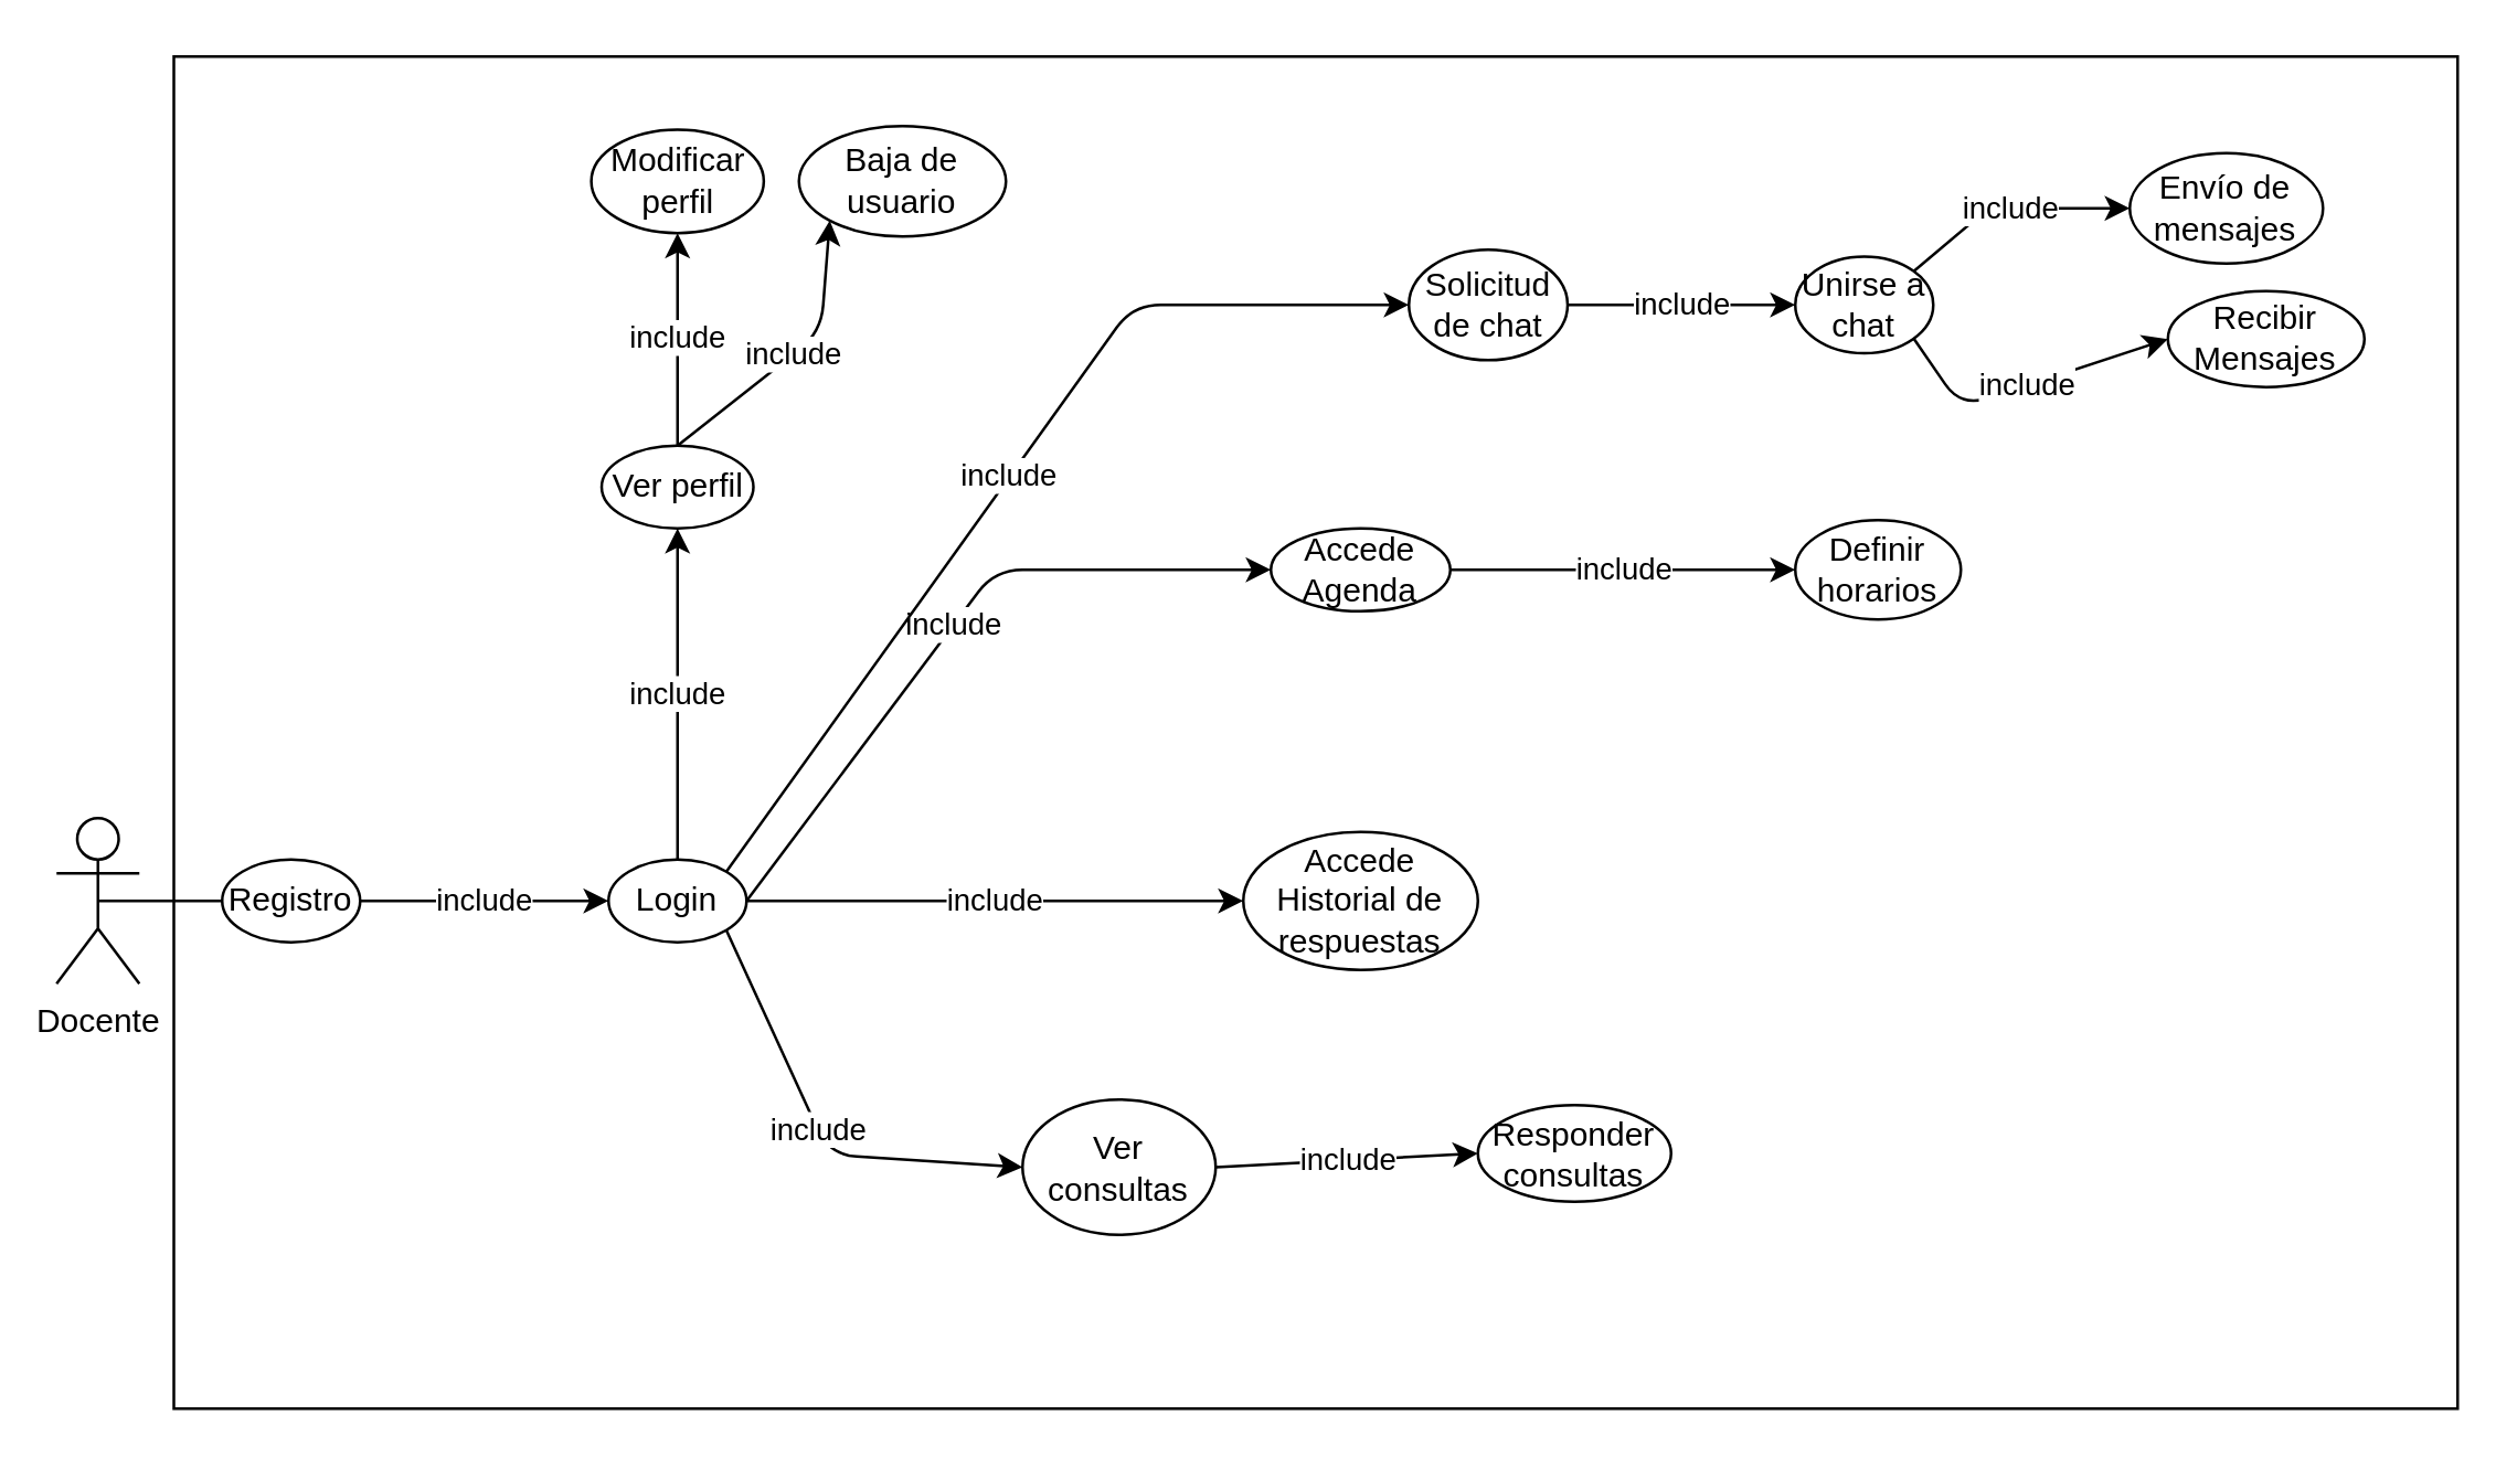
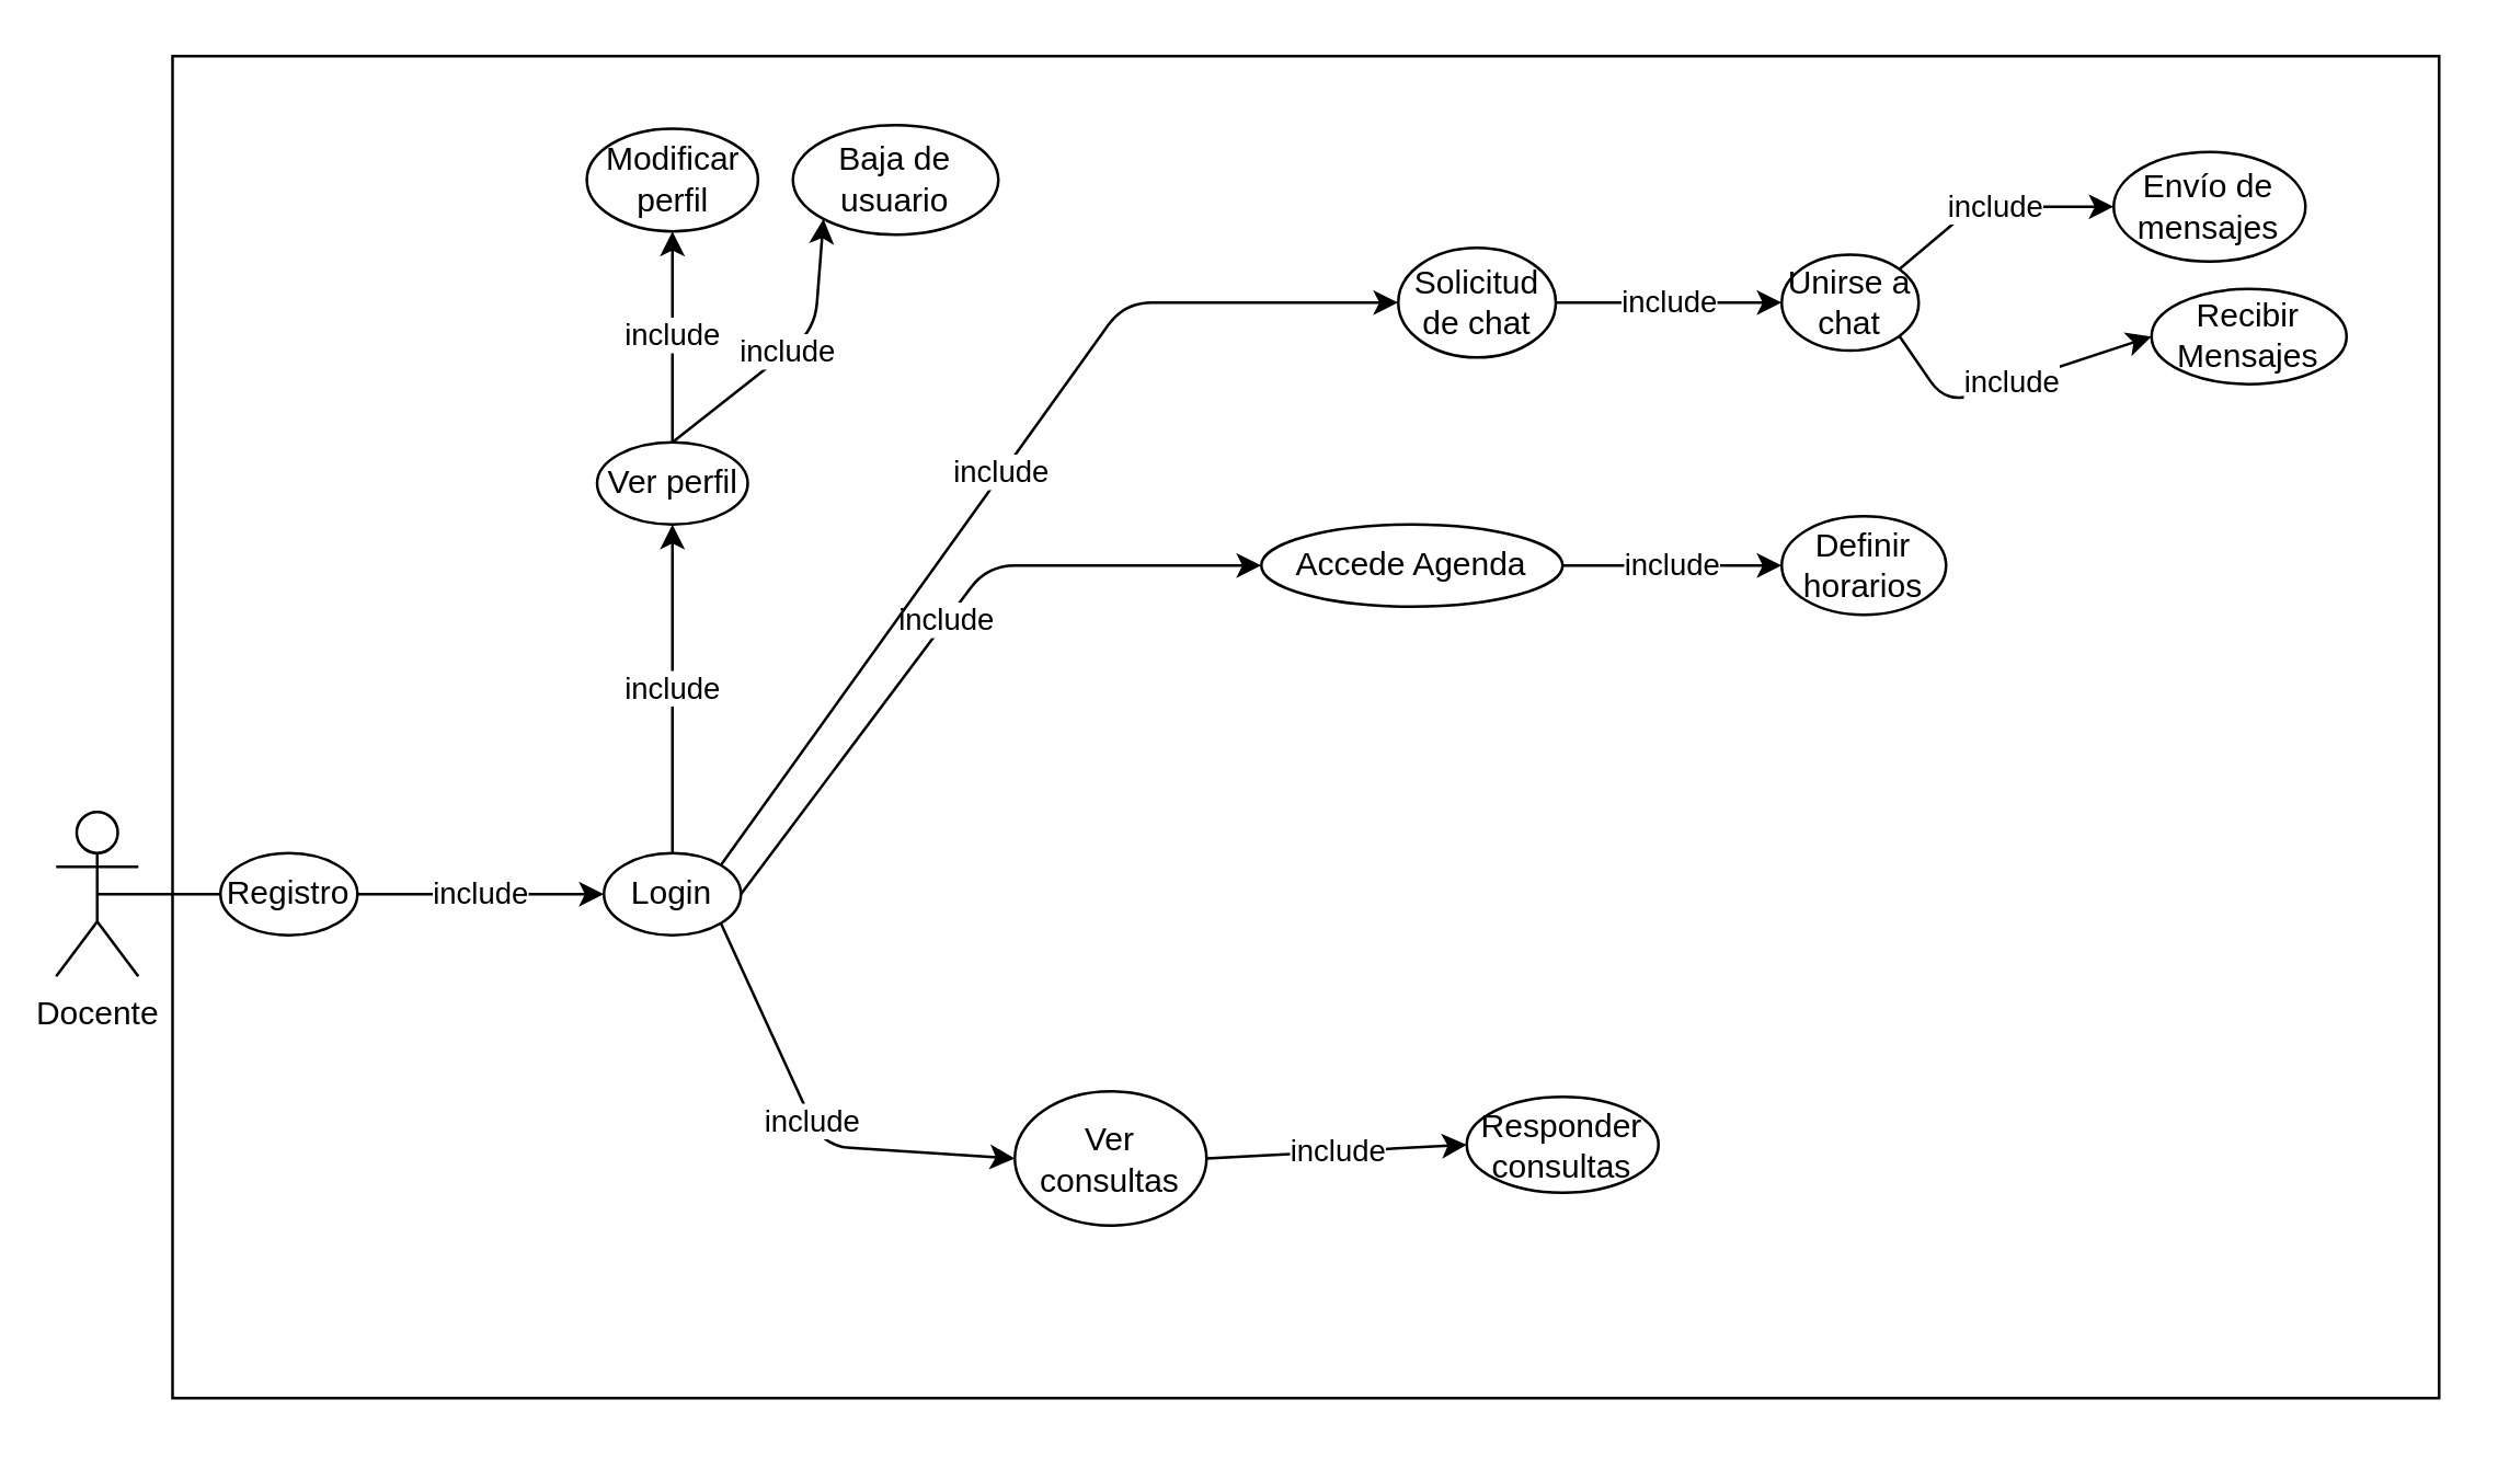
  <mxCell id="0" />
  <mxCell id="1" parent="0" />
  <mxCell id="2" value="Docente" style="shape=umlActor;verticalLabelPosition=bottom;verticalAlign=top;html=1;outlineConnect=0;" parent="1" vertex="1"><mxGeometry x="20" y="296" width="30" height="60" as="geometry" /></mxCell>
  <mxCell id="3" value="" style="whiteSpace=wrap;html=1;" parent="1" vertex="1"><mxGeometry x="62.5" y="20" width="827.5" height="490" as="geometry" /></mxCell>
  <mxCell id="4" value="Registro" style="ellipse;whiteSpace=wrap;html=1;" parent="1" vertex="1"><mxGeometry x="80" y="311" width="50" height="30" as="geometry" /></mxCell>
  <mxCell id="5" value="Ver perfil" style="ellipse;whiteSpace=wrap;html=1;" parent="1" vertex="1"><mxGeometry x="217.5" y="161" width="55" height="30" as="geometry" /></mxCell>
  <mxCell id="6" value="Baja de usuario" style="ellipse;whiteSpace=wrap;html=1;" parent="1" vertex="1"><mxGeometry x="289" y="45.21" width="75" height="40" as="geometry" /></mxCell>
  <mxCell id="7" value="Login" style="ellipse;whiteSpace=wrap;html=1;" parent="1" vertex="1"><mxGeometry x="220" y="311" width="50" height="30" as="geometry" /></mxCell>
  <mxCell id="8" value="include" style="endArrow=classic;html=1;exitX=1;exitY=0.5;exitDx=0;exitDy=0;entryX=0;entryY=0.5;entryDx=0;entryDy=0;" parent="1" source="4" target="7" edge="1"><mxGeometry width="50" height="50" relative="1" as="geometry"><mxPoint x="370" y="531" as="sourcePoint" /><mxPoint x="420" y="481" as="targetPoint" /></mxGeometry></mxCell>
  <mxCell id="9" value="" style="endArrow=none;html=1;exitX=0.5;exitY=0.5;exitDx=0;exitDy=0;exitPerimeter=0;entryX=0;entryY=0.5;entryDx=0;entryDy=0;endFill=0;" parent="1" source="2" target="4" edge="1"><mxGeometry width="50" height="50" relative="1" as="geometry"><mxPoint x="670" y="521" as="sourcePoint" /><mxPoint x="720" y="471" as="targetPoint" /></mxGeometry></mxCell>
  <mxCell id="10" value="Ver consultas" style="ellipse;whiteSpace=wrap;html=1;" parent="1" vertex="1"><mxGeometry x="370" y="398" width="70" height="49" as="geometry" /></mxCell>
  <mxCell id="11" value="Modificar perfil" style="ellipse;whiteSpace=wrap;html=1;" parent="1" vertex="1"><mxGeometry x="213.75" y="46.46" width="62.5" height="37.5" as="geometry" /></mxCell>
  <mxCell id="12" value="include" style="endArrow=classic;html=1;exitX=1;exitY=1;exitDx=0;exitDy=0;entryX=0;entryY=0.5;entryDx=0;entryDy=0;" parent="1" source="7" target="10" edge="1"><mxGeometry width="50" height="50" relative="1" as="geometry"><mxPoint x="255" y="351" as="sourcePoint" /><mxPoint x="255" y="531" as="targetPoint" /><Array as="points"><mxPoint x="300" y="418" /></Array></mxGeometry></mxCell>
  <mxCell id="13" value="Solicitud de chat" style="ellipse;whiteSpace=wrap;html=1;" parent="1" vertex="1"><mxGeometry x="510" y="90" width="57.5" height="40" as="geometry" /></mxCell>
  <mxCell id="14" value="Unirse a chat" style="ellipse;whiteSpace=wrap;html=1;" parent="1" vertex="1"><mxGeometry x="650" y="92.5" width="50" height="35" as="geometry" /></mxCell>
  <mxCell id="15" value="Responder consultas" style="ellipse;whiteSpace=wrap;html=1;" parent="1" vertex="1"><mxGeometry x="535" y="400" width="70" height="35" as="geometry" /></mxCell>
  <mxCell id="16" value="include" style="endArrow=classic;html=1;exitX=1;exitY=0.5;exitDx=0;exitDy=0;entryX=0;entryY=0.5;entryDx=0;entryDy=0;" parent="1" source="10" target="15" edge="1"><mxGeometry width="50" height="50" relative="1" as="geometry"><mxPoint x="643.284" y="411.858" as="sourcePoint" /><mxPoint x="536.72" y="481" as="targetPoint" /><Array as="points" /></mxGeometry></mxCell>
  <mxCell id="17" value="include" style="endArrow=classic;html=1;entryX=0;entryY=0.5;entryDx=0;entryDy=0;exitX=1;exitY=0.5;exitDx=0;exitDy=0;" parent="1" source="13" target="14" edge="1"><mxGeometry width="50" height="50" relative="1" as="geometry"><mxPoint x="670.5" y="-96.5" as="sourcePoint" /><mxPoint x="895" y="-46.5" as="targetPoint" /><Array as="points" /></mxGeometry></mxCell>
  <mxCell id="18" value="include" style="endArrow=classic;html=1;exitX=1;exitY=0;exitDx=0;exitDy=0;entryX=0;entryY=0.5;entryDx=0;entryDy=0;" parent="1" source="14" target="19" edge="1"><mxGeometry width="50" height="50" relative="1" as="geometry"><mxPoint x="1007.5" y="263.5" as="sourcePoint" /><mxPoint x="797.5" y="72.07" as="targetPoint" /><Array as="points"><mxPoint x="720" y="75" /></Array></mxGeometry></mxCell>
  <mxCell id="19" value="Envío de mensajes" style="ellipse;whiteSpace=wrap;html=1;" parent="1" vertex="1"><mxGeometry x="771.21" y="55" width="70" height="40" as="geometry" /></mxCell>
  <mxCell id="20" value="Recibir Mensajes" style="ellipse;whiteSpace=wrap;html=1;" parent="1" vertex="1"><mxGeometry x="785" y="105" width="71.21" height="34.75" as="geometry" /></mxCell>
  <mxCell id="21" value="include" style="endArrow=classic;html=1;exitX=1;exitY=1;exitDx=0;exitDy=0;entryX=0;entryY=0.5;entryDx=0;entryDy=0;" parent="1" source="14" target="20" edge="1"><mxGeometry width="50" height="50" relative="1" as="geometry"><mxPoint x="827.5" y="92.07" as="sourcePoint" /><mxPoint x="1006.29" y="379.82" as="targetPoint" /><Array as="points"><mxPoint x="710" y="147" /></Array></mxGeometry></mxCell>
- <mxCell id="22" value="Accede Agenda" style="ellipse;whiteSpace=wrap;html=1;" parent="1" vertex="1"><mxGeometry x="460" y="191" width="65" height="30" as="geometry" /></mxCell>
- <mxCell id="23" value="Accede Historial de respuestas" style="ellipse;whiteSpace=wrap;html=1;" parent="1" vertex="1"><mxGeometry x="450" y="301" width="85" height="50" as="geometry" /></mxCell>
+ <mxCell id="22" value="Accede Agenda" style="ellipse;whiteSpace=wrap;html=1;" parent="1" vertex="1"><mxGeometry x="460" y="191" width="110" height="30" as="geometry" /></mxCell>
  <mxCell id="24" value="Definir horarios" style="ellipse;whiteSpace=wrap;html=1;" parent="1" vertex="1"><mxGeometry x="650" y="188.03" width="60" height="35.95" as="geometry" /></mxCell>
  <mxCell id="25" value="include" style="endArrow=classic;html=1;exitX=1;exitY=0.5;exitDx=0;exitDy=0;entryX=0;entryY=0.5;entryDx=0;entryDy=0;" parent="1" source="22" target="24" edge="1"><mxGeometry width="50" height="50" relative="1" as="geometry"><mxPoint x="670" y="137.55" as="sourcePoint" /><mxPoint x="740" y="327.55" as="targetPoint" /><Array as="points" /></mxGeometry></mxCell>
  <mxCell id="26" value="include" style="endArrow=classic;html=1;exitX=0.5;exitY=0;exitDx=0;exitDy=0;entryX=0.5;entryY=1;entryDx=0;entryDy=0;" parent="1" source="5" target="11" edge="1"><mxGeometry width="50" height="50" relative="1" as="geometry"><mxPoint x="140" y="336" as="sourcePoint" /><mxPoint x="230" y="336" as="targetPoint" /></mxGeometry></mxCell>
  <mxCell id="27" value="include" style="endArrow=classic;html=1;exitX=0.5;exitY=0;exitDx=0;exitDy=0;entryX=0;entryY=1;entryDx=0;entryDy=0;" parent="1" source="5" target="6" edge="1"><mxGeometry width="50" height="50" relative="1" as="geometry"><mxPoint x="150" y="346" as="sourcePoint" /><mxPoint x="240" y="346" as="targetPoint" /><Array as="points"><mxPoint x="297" y="120" /></Array></mxGeometry></mxCell>
  <mxCell id="28" value="include" style="endArrow=classic;html=1;exitX=0.5;exitY=0;exitDx=0;exitDy=0;entryX=0.5;entryY=1;entryDx=0;entryDy=0;" parent="1" source="7" target="5" edge="1"><mxGeometry width="50" height="50" relative="1" as="geometry"><mxPoint x="160" y="356" as="sourcePoint" /><mxPoint x="250" y="356" as="targetPoint" /></mxGeometry></mxCell>
  <mxCell id="29" value="include" style="endArrow=classic;html=1;exitX=1;exitY=0.5;exitDx=0;exitDy=0;entryX=0;entryY=0.5;entryDx=0;entryDy=0;" parent="1" source="7" target="22" edge="1"><mxGeometry width="50" height="50" relative="1" as="geometry"><mxPoint x="255" y="171" as="sourcePoint" /><mxPoint x="600" y="130" as="targetPoint" /><Array as="points"><mxPoint x="360" y="206" /></Array></mxGeometry></mxCell>
  <mxCell id="30" value="include" style="endArrow=classic;html=1;exitX=1;exitY=0;exitDx=0;exitDy=0;entryX=0;entryY=0.5;entryDx=0;entryDy=0;" parent="1" source="7" target="13" edge="1"><mxGeometry width="50" height="50" relative="1" as="geometry"><mxPoint x="265" y="181" as="sourcePoint" /><mxPoint x="491.25" y="110" as="targetPoint" /><Array as="points"><mxPoint x="410" y="110" /></Array></mxGeometry></mxCell>
- <mxCell id="31" value="include" style="endArrow=classic;html=1;exitX=1;exitY=0.5;exitDx=0;exitDy=0;entryX=0;entryY=0.5;entryDx=0;entryDy=0;" parent="1" source="7" target="23" edge="1"><mxGeometry width="50" height="50" relative="1" as="geometry"><mxPoint x="255" y="321" as="sourcePoint" /><mxPoint x="255" y="201" as="targetPoint" /></mxGeometry></mxCell>
